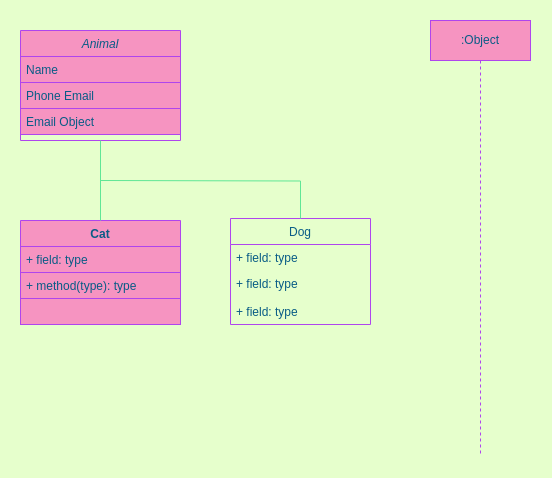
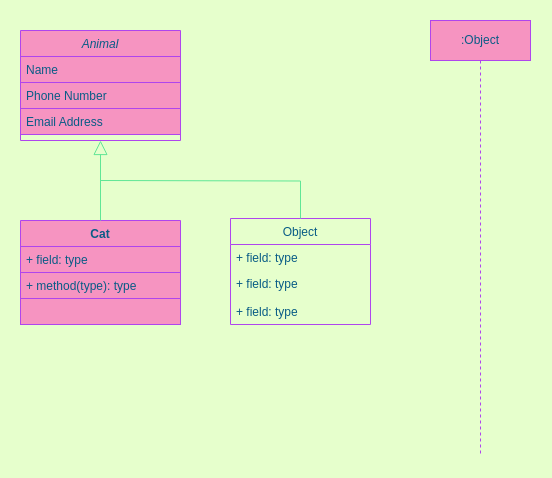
  <mxCell id="0" />
  <mxCell id="1" parent="0" />
  <mxCell id="2" value="Animal" style="swimlane;fontStyle=2;align=center;verticalAlign=top;childLayout=stackLayout;horizontal=1;startSize=26;horizontalStack=0;resizeParent=1;resizeLast=0;collapsible=1;marginBottom=0;rounded=0;shadow=0;strokeWidth=1;fillColor=#F694C1;strokeColor=#AF45ED;fontColor=#095C86;" parent="1" vertex="1"><mxGeometry x="20" y="30" width="160" height="110" as="geometry"><mxRectangle x="220" y="120" width="160" height="26" as="alternateBounds" /></mxGeometry></mxCell>
  <mxCell id="3" value="Name" style="text;align=left;verticalAlign=top;spacingLeft=4;spacingRight=4;overflow=hidden;rotatable=0;points=[[0,0.5],[1,0.5]];portConstraint=eastwest;fillColor=#F694C1;strokeColor=#AF45ED;fontColor=#095C86;rounded=0;" parent="2" vertex="1"><mxGeometry y="26" width="160" height="26" as="geometry" /></mxCell>
- <mxCell id="4" value="Phone Email" style="text;align=left;verticalAlign=top;spacingLeft=4;spacingRight=4;overflow=hidden;rotatable=0;points=[[0,0.5],[1,0.5]];portConstraint=eastwest;rounded=0;shadow=0;html=0;fillColor=#F694C1;strokeColor=#AF45ED;fontColor=#095C86;" parent="2" vertex="1"><mxGeometry y="52" width="160" height="26" as="geometry" /></mxCell>
- <mxCell id="5" value="Email Object" style="text;align=left;verticalAlign=top;spacingLeft=4;spacingRight=4;overflow=hidden;rotatable=0;points=[[0,0.5],[1,0.5]];portConstraint=eastwest;rounded=0;shadow=0;html=0;fillColor=#F694C1;strokeColor=#AF45ED;fontColor=#095C86;" parent="2" vertex="1"><mxGeometry y="78" width="160" height="26" as="geometry" /></mxCell>
+ <mxCell id="4" value="Phone Number" style="text;align=left;verticalAlign=top;spacingLeft=4;spacingRight=4;overflow=hidden;rotatable=0;points=[[0,0.5],[1,0.5]];portConstraint=eastwest;rounded=0;shadow=0;html=0;fillColor=#F694C1;strokeColor=#AF45ED;fontColor=#095C86;" parent="2" vertex="1"><mxGeometry y="52" width="160" height="26" as="geometry" /></mxCell>
+ <mxCell id="5" value="Email Address" style="text;align=left;verticalAlign=top;spacingLeft=4;spacingRight=4;overflow=hidden;rotatable=0;points=[[0,0.5],[1,0.5]];portConstraint=eastwest;rounded=0;shadow=0;html=0;fillColor=#F694C1;strokeColor=#AF45ED;fontColor=#095C86;" parent="2" vertex="1"><mxGeometry y="78" width="160" height="26" as="geometry" /></mxCell>
  <mxCell id="6" value="Cat" style="swimlane;fontStyle=1;align=center;verticalAlign=top;childLayout=stackLayout;horizontal=1;startSize=26;horizontalStack=0;resizeParent=1;resizeParentMax=0;resizeLast=0;collapsible=1;marginBottom=0;fillColor=#F694C1;strokeColor=#AF45ED;fontColor=#095C86;rounded=0;" parent="1" vertex="1"><mxGeometry x="20" y="220" width="160" height="78" as="geometry" /></mxCell>
  <mxCell id="7" value="+ field: type" style="text;strokeColor=#AF45ED;fillColor=#F694C1;align=left;verticalAlign=top;spacingLeft=4;spacingRight=4;overflow=hidden;rotatable=0;points=[[0,0.5],[1,0.5]];portConstraint=eastwest;fontColor=#095C86;rounded=0;" parent="6" vertex="1"><mxGeometry y="26" width="160" height="26" as="geometry" /></mxCell>
  <mxCell id="8" value="+ method(type): type" style="text;strokeColor=#AF45ED;fillColor=#F694C1;align=left;verticalAlign=top;spacingLeft=4;spacingRight=4;overflow=hidden;rotatable=0;points=[[0,0.5],[1,0.5]];portConstraint=eastwest;fontColor=#095C86;rounded=0;" parent="6" vertex="1"><mxGeometry y="52" width="160" height="26" as="geometry" /></mxCell>
  <mxCell id="9" style="text;strokeColor=#AF45ED;fillColor=#F694C1;align=left;verticalAlign=top;spacingLeft=4;spacingRight=4;overflow=hidden;rotatable=0;points=[[0,0.5],[1,0.5]];portConstraint=eastwest;fontColor=#095C86;rounded=0;" parent="1" vertex="1"><mxGeometry x="20" y="298" width="160" height="26" as="geometry" /></mxCell>
- <mxCell id="10" value="Dog" style="swimlane;fontStyle=0;childLayout=stackLayout;horizontal=1;startSize=26;fillColor=none;horizontalStack=0;resizeParent=1;resizeParentMax=0;resizeLast=0;collapsible=1;marginBottom=0;strokeColor=#AF45ED;fontColor=#095C86;rounded=0;" parent="1" vertex="1"><mxGeometry x="230" y="218" width="140" height="106" as="geometry" /></mxCell>
+ <mxCell id="10" value="Object" style="swimlane;fontStyle=0;childLayout=stackLayout;horizontal=1;startSize=26;fillColor=none;horizontalStack=0;resizeParent=1;resizeParentMax=0;resizeLast=0;collapsible=1;marginBottom=0;strokeColor=#AF45ED;fontColor=#095C86;rounded=0;" parent="1" vertex="1"><mxGeometry x="230" y="218" width="140" height="106" as="geometry" /></mxCell>
  <mxCell id="11" value="+ field: type" style="text;strokeColor=none;fillColor=none;align=left;verticalAlign=top;spacingLeft=4;spacingRight=4;overflow=hidden;rotatable=0;points=[[0,0.5],[1,0.5]];portConstraint=eastwest;fontColor=#095C86;rounded=0;" parent="10" vertex="1"><mxGeometry y="26" width="140" height="26" as="geometry" /></mxCell>
  <mxCell id="12" value="+ field: type" style="text;strokeColor=none;fillColor=none;align=left;verticalAlign=top;spacingLeft=4;spacingRight=4;overflow=hidden;rotatable=0;points=[[0,0.5],[1,0.5]];portConstraint=eastwest;fontColor=#095C86;rounded=0;" parent="10" vertex="1"><mxGeometry y="52" width="140" height="28" as="geometry" /></mxCell>
  <mxCell id="13" value="+ field: type" style="text;strokeColor=none;fillColor=none;align=left;verticalAlign=top;spacingLeft=4;spacingRight=4;overflow=hidden;rotatable=0;points=[[0,0.5],[1,0.5]];portConstraint=eastwest;fontColor=#095C86;rounded=0;" parent="10" vertex="1"><mxGeometry y="80" width="140" height="26" as="geometry" /></mxCell>
- <mxCell id="14" value="" style="endArrow=none;endFill=0;endSize=12;html=1;rounded=0;exitX=0.5;exitY=0;exitDx=0;exitDy=0;entryX=0.5;entryY=1;entryDx=0;entryDy=0;strokeColor=#60E696;fontColor=#095C86;" parent="1" source="6" target="2" edge="1"><mxGeometry width="160" relative="1" as="geometry"><mxPoint x="-50" y="150" as="sourcePoint" /><mxPoint x="110" y="150" as="targetPoint" /></mxGeometry></mxCell>
+ <mxCell id="14" value="" style="endArrow=block;endFill=0;endSize=12;html=1;rounded=0;exitX=0.5;exitY=0;exitDx=0;exitDy=0;entryX=0.5;entryY=1;entryDx=0;entryDy=0;strokeColor=#60E696;fontColor=#095C86;" parent="1" source="6" target="2" edge="1"><mxGeometry width="160" relative="1" as="geometry"><mxPoint x="-50" y="150" as="sourcePoint" /><mxPoint x="110" y="150" as="targetPoint" /></mxGeometry></mxCell>
  <mxCell id="15" value="" style="endArrow=none;html=1;rounded=0;elbow=vertical;edgeStyle=orthogonalEdgeStyle;entryX=0.5;entryY=0;entryDx=0;entryDy=0;strokeColor=#60E696;fontColor=#095C86;" edge="1" parent="1" target="10"><mxGeometry width="50" height="50" relative="1" as="geometry"><mxPoint x="100" y="180" as="sourcePoint" /><mxPoint x="310" y="180" as="targetPoint" /></mxGeometry></mxCell>
  <mxCell id="16" value=":Object" style="shape=umlLifeline;perimeter=lifelinePerimeter;whiteSpace=wrap;html=1;container=1;collapsible=0;recursiveResize=0;outlineConnect=0;rounded=0;fontColor=#095C86;strokeColor=#AF45ED;fillColor=#F694C1;" vertex="1" parent="1"><mxGeometry x="430" y="20" width="100" height="436" as="geometry" /></mxCell>
